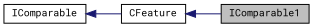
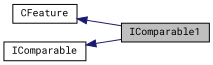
  digraph {
    fontname="Roboto Mono"
    rankdir=LR
    node [color=black fillcolor=white fontname="Roboto Mono" fontsize=10 shape=record style=filled]
    edge [color=midnightblue dir=back fontname="Roboto Mono" fontsize=10 labelfontname=Helvetica labelfontsize=10 style=solid]
    n1 [fillcolor=grey75 fontcolor=black height=0.2 label=IComparable1 width=0.4]
    n2 [height=0.2 label=CFeature width=0.4]
    n3 [height=0.2 label=IComparable width=0.4]
    n2 -> n1
-   n3 -> n2
+   n3 -> n1
  }
